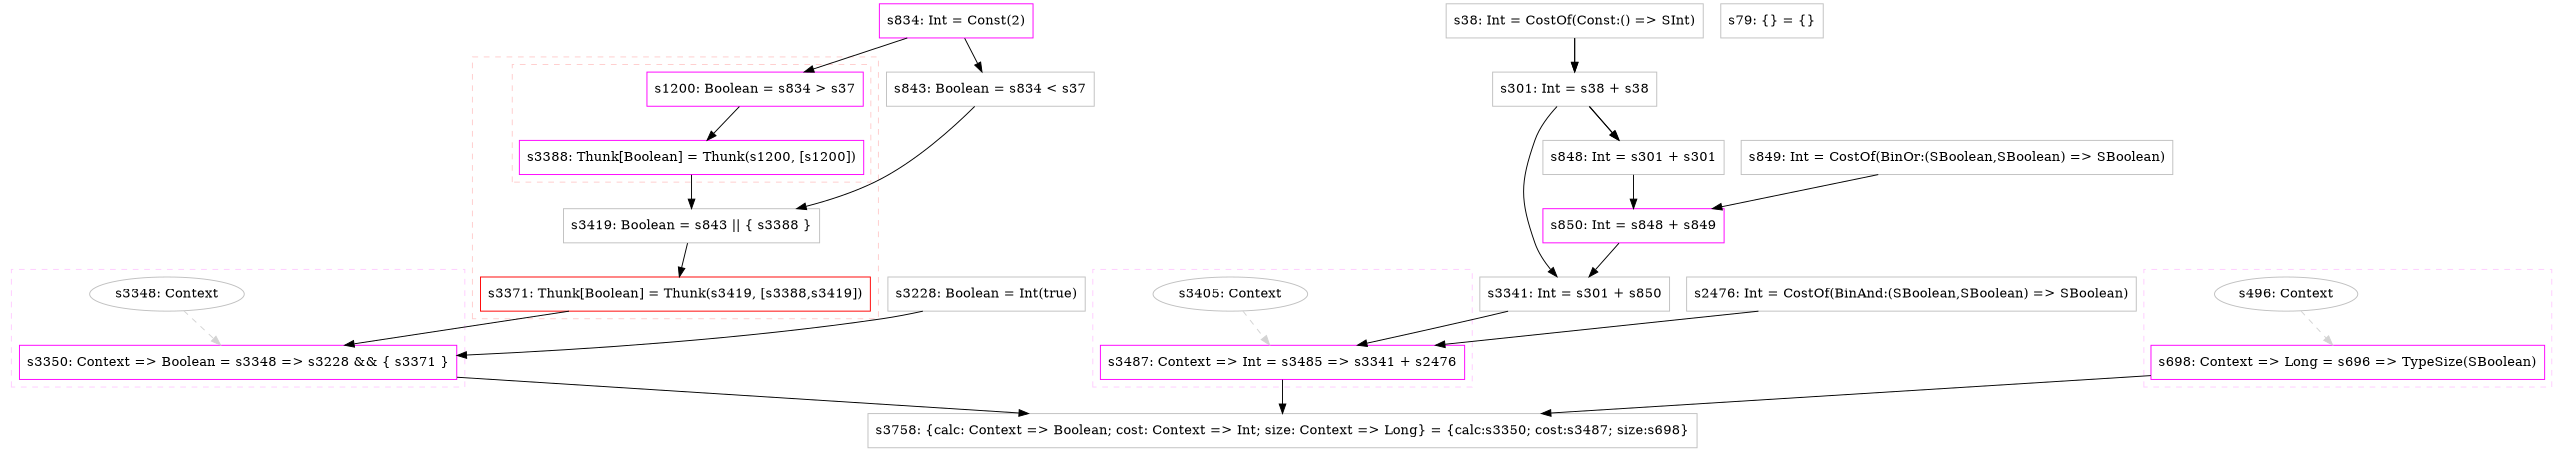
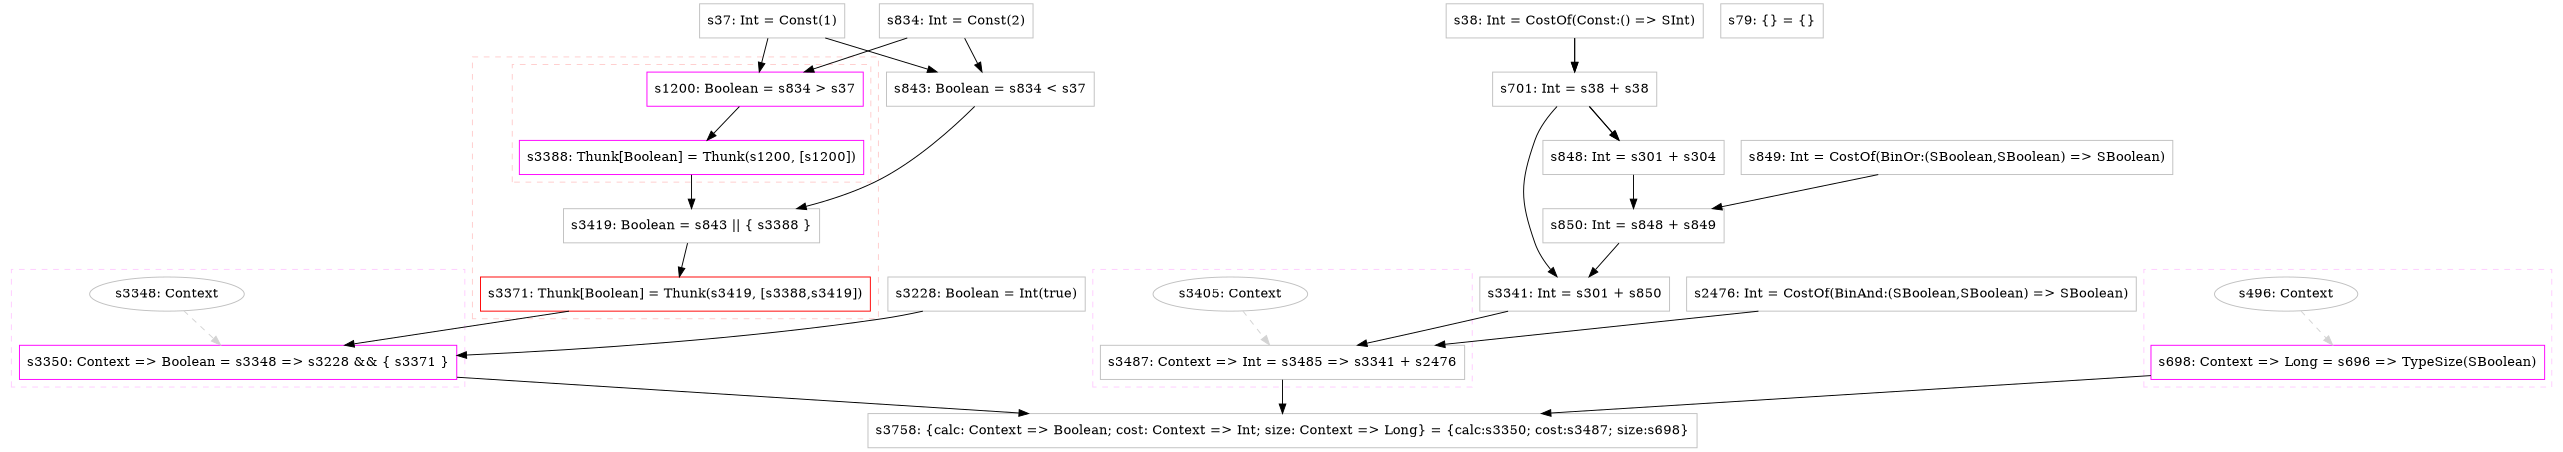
  digraph {
    concentrate=true
    node [color=gray fillcolor=white shape=box style=filled]
    edge [style=solid]
    n1 [color=red label="s3371: Thunk[Boolean] = Thunk(s3419, [s3388,s3419])"]
    n2 [color=magenta label="s3388: Thunk[Boolean] = Thunk(s1200, [s1200])"]
    n3 [color=magenta label="s1200: Boolean = s834 > s37"]
    n4 [label="s3419: Boolean = s843 || { s3388 }"]
    n5 [label="s3348: Context" shape=oval]
    n6 [color=magenta label="s3350: Context => Boolean = s3348 => s3228 && { s3371 }"]
    n7 [label="s3405: Context" shape=oval]
-   n8 [color=magenta label="s3487: Context => Int = s3485 => s3341 + s2476"]
+   n8 [label="s3487: Context => Int = s3485 => s3341 + s2476"]
    n9 [label="s496: Context" shape=oval]
    n10 [color=magenta label="s698: Context => Long = s696 => TypeSize(SBoolean)"]
    n11 [label="s3758: {calc: Context => Boolean; cost: Context => Int; size: Context => Long} = {calc:s3350; cost:s3487; size:s698}"]
    n12 [label="s3228: Boolean = Int(true)"]
-   n13 [color=magenta label="s834: Int = Const(2)"]
+   n13 [label="s834: Int = Const(2)"]
    n14 [label="s843: Boolean = s834 < s37"]
+   n15 [label="s37: Int = Const(1)"]
    n16 [label="s38: Int = CostOf(Const:() => SInt)"]
-   n17 [label="s301: Int = s38 + s38"]
-   n18 [label="s848: Int = s301 + s301"]
+   n17 [label="s701: Int = s38 + s38"]
+   n18 [label="s848: Int = s301 + s304"]
    n19 [label="s3341: Int = s301 + s850"]
-   n20 [color=magenta label="s850: Int = s848 + s849"]
+   n20 [label="s850: Int = s848 + s849"]
    n21 [label="s849: Int = CostOf(BinOr:(SBoolean,SBoolean) => SBoolean)"]
    n22 [label="s2476: Int = CostOf(BinAnd:(SBoolean,SBoolean) => SBoolean)"]
    n23 [label="s79: {} = {}"]
    subgraph cluster_1 {
      color="#FFCCCC"
      style=dashed
      n4
      subgraph sub_2 {
        color="#FFCCCC"
        rank=sink
        style=dashed
        n1
      }
      subgraph cluster_3 {
        color="#FFCCCC"
        style=dashed
        n3
        subgraph sub_4 {
          color="#FFCCCC"
          rank=sink
          style=dashed
          n2
        }
      }
    }
    subgraph cluster_5 {
      color="#FFCCFF"
      style=dashed
      subgraph sub_6 {
        color="#FFCCFF"
        rank=source
        style=dashed
        n5
      }
      subgraph sub_7 {
        color="#FFCCFF"
        rank=sink
        style=dashed
        n6
      }
    }
    subgraph cluster_8 {
      color="#FFCCFF"
      style=dashed
      subgraph sub_9 {
        color="#FFCCFF"
        rank=source
        style=dashed
        n7
      }
      subgraph sub_10 {
        color="#FFCCFF"
        rank=sink
        style=dashed
        n8
      }
    }
    subgraph cluster_11 {
      color="#FFCCFF"
      style=dashed
      subgraph sub_12 {
        color="#FFCCFF"
        rank=source
        style=dashed
        n9
      }
      subgraph sub_13 {
        color="#FFCCFF"
        rank=sink
        style=dashed
        n10
      }
    }
    n1 -> n6
    n2 -> n4
    n3 -> n2
    n4 -> n1
    n5 -> n6 [color=lightgray style=dashed weight=0]
    n6 -> n11
    n7 -> n8 [color=lightgray style=dashed weight=0]
    n8 -> n11
    n9 -> n10 [color=lightgray style=dashed weight=0]
    n10 -> n11
    n12 -> n6
    n13 -> n3
    n13 -> n14
    n14 -> n4
+   n15 -> n3
+   n15 -> n14
    n16 -> n17
    n16 -> n17
    n17 -> n18
    n17 -> n18
    n17 -> n19
    n18 -> n20
    n19 -> n8
    n20 -> n19
    n21 -> n20
    n22 -> n8
  }
